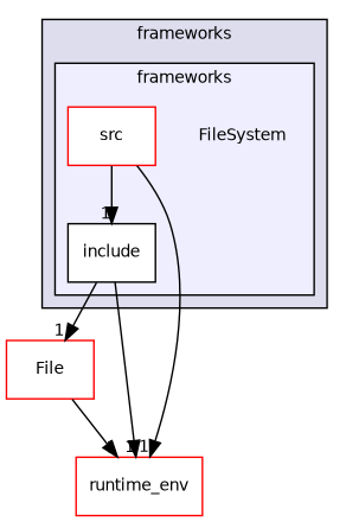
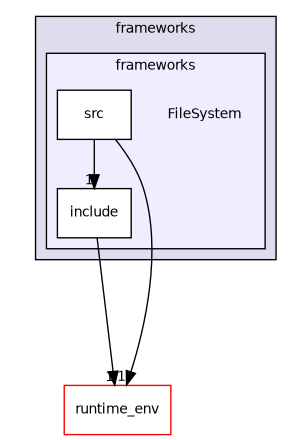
  digraph {
    compound=true
    node [fontname=Helvetica fontsize=10 shape=box color=black fillcolor=white style=filled]
    edge [headlabel=1 labeldistance=1.5 labelfontname=Helvetica labelfontsize=10]
    n1 [label=FileSystem shape=plaintext color="" fillcolor="" style=""]
    n2 [label=include]
-   n3 [color=red label=src]
-   n4 [color=red label=File]
+   n3 [label=src]
    n5 [color=red label=runtime_env]
    subgraph cluster_1 {
      bgcolor="#ddddee"
      fontname=Helvetica
      fontsize=10
      label=frameworks
      pencolor=black
      subgraph cluster_2 {
        bgcolor="#eeeeff"
        fontname=Helvetica
        fontsize=10
        pencolor=black
        n1
        n2
        n3
      }
    }
-   n2 -> n4
    n2 -> n5
    n3 -> n2
    n3 -> n5
-   n4 -> n5
  }
